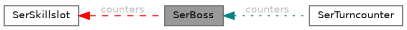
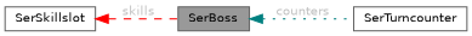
  digraph {
    rankdir=LR
    node [color=gray40 fillcolor=white fontname=Helvetica fontsize=10 shape=box style=filled]
    edge [dir=back fontcolor=grey fontname=Helvetica fontsize=10 labelfontname=Helvetica labelfontsize=10]
    n1 [fillcolor=grey60 fontcolor=black height=0.2 label=SerBoss width=0.4]
    n2 [height=0.2 label=SerTurncounter width=0.4]
    n3 [height=0.2 label=SerSkillslot width=0.4]
    n1 -> n2 [color=teal label=" counters" style=dotted]
-   n3 -> n1 [color=red label=" counters" style=dashed]
+   n3 -> n1 [color=red label=" skills" style=dashed]
  }
